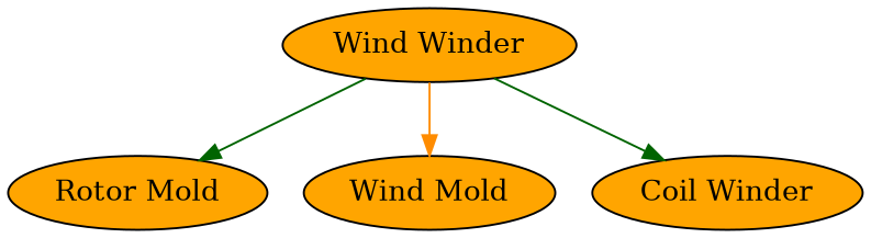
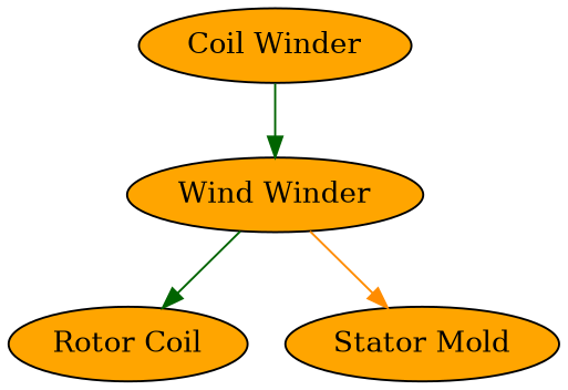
  digraph {
    node [fillcolor=orange style=filled]
    edge [color=darkgreen]
    n1 [label="Wind Winder"]
-   "Rotor Mold"
-   "Stator Mold" [label="Wind Mold"]
+   "Rotor Mold" [label="Rotor Coil"]
+   "Stator Mold"
    "Coil Winder"
    n1 -> "Rotor Mold"
    n1 -> "Stator Mold" [color=darkorange]
-   n1 -> "Coil Winder"
+   "Coil Winder" -> n1
  }
